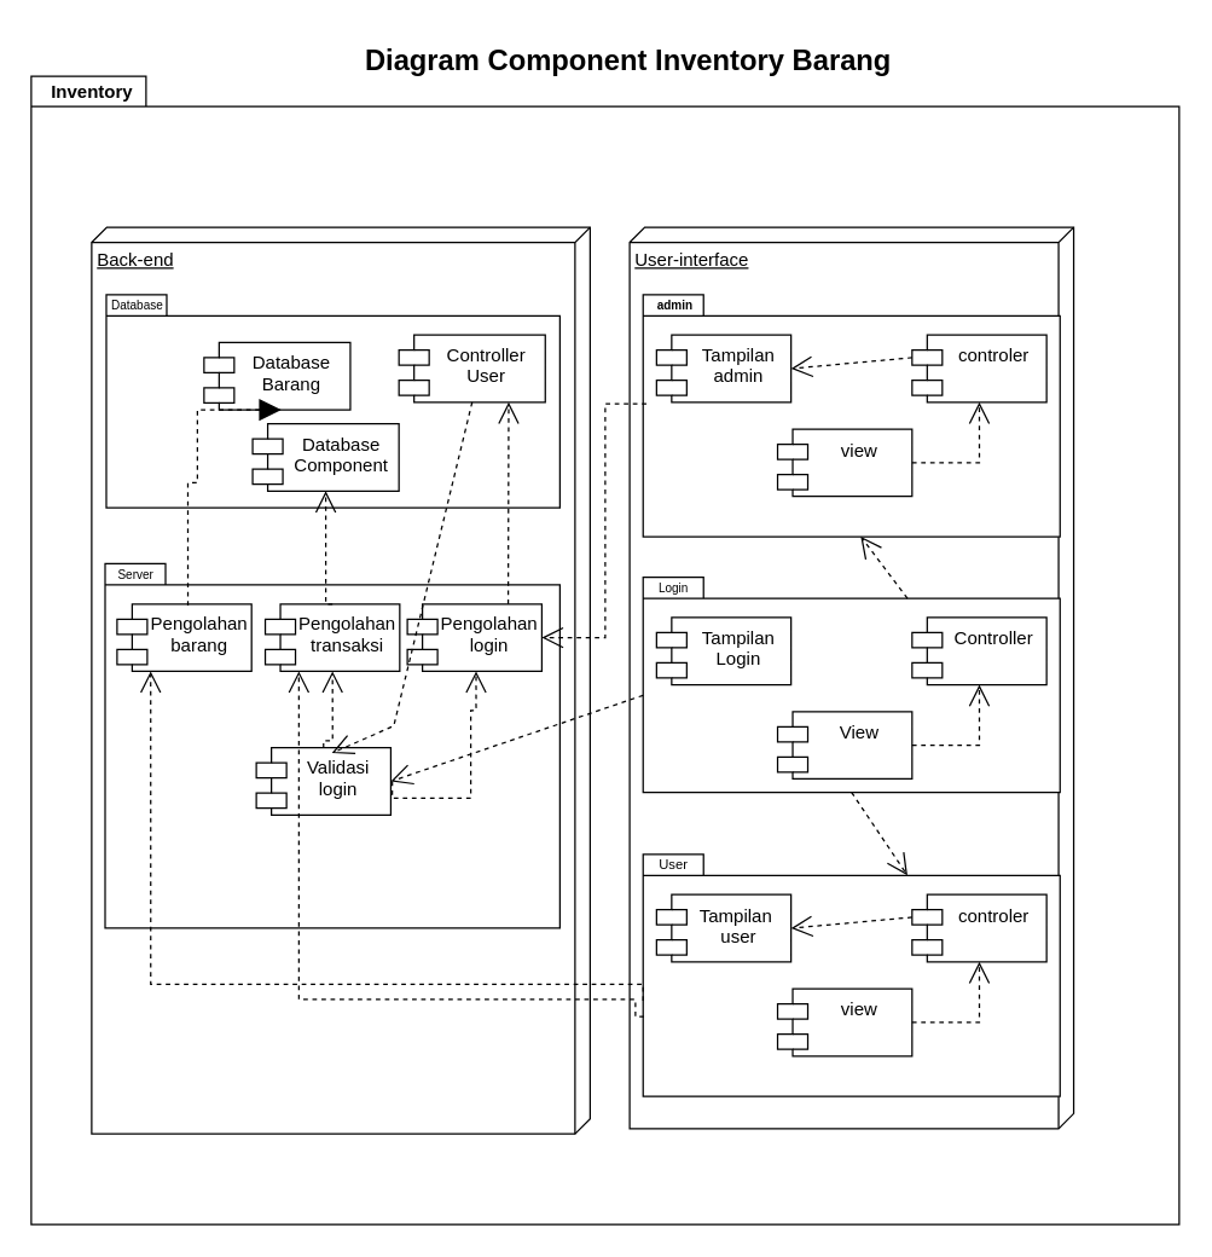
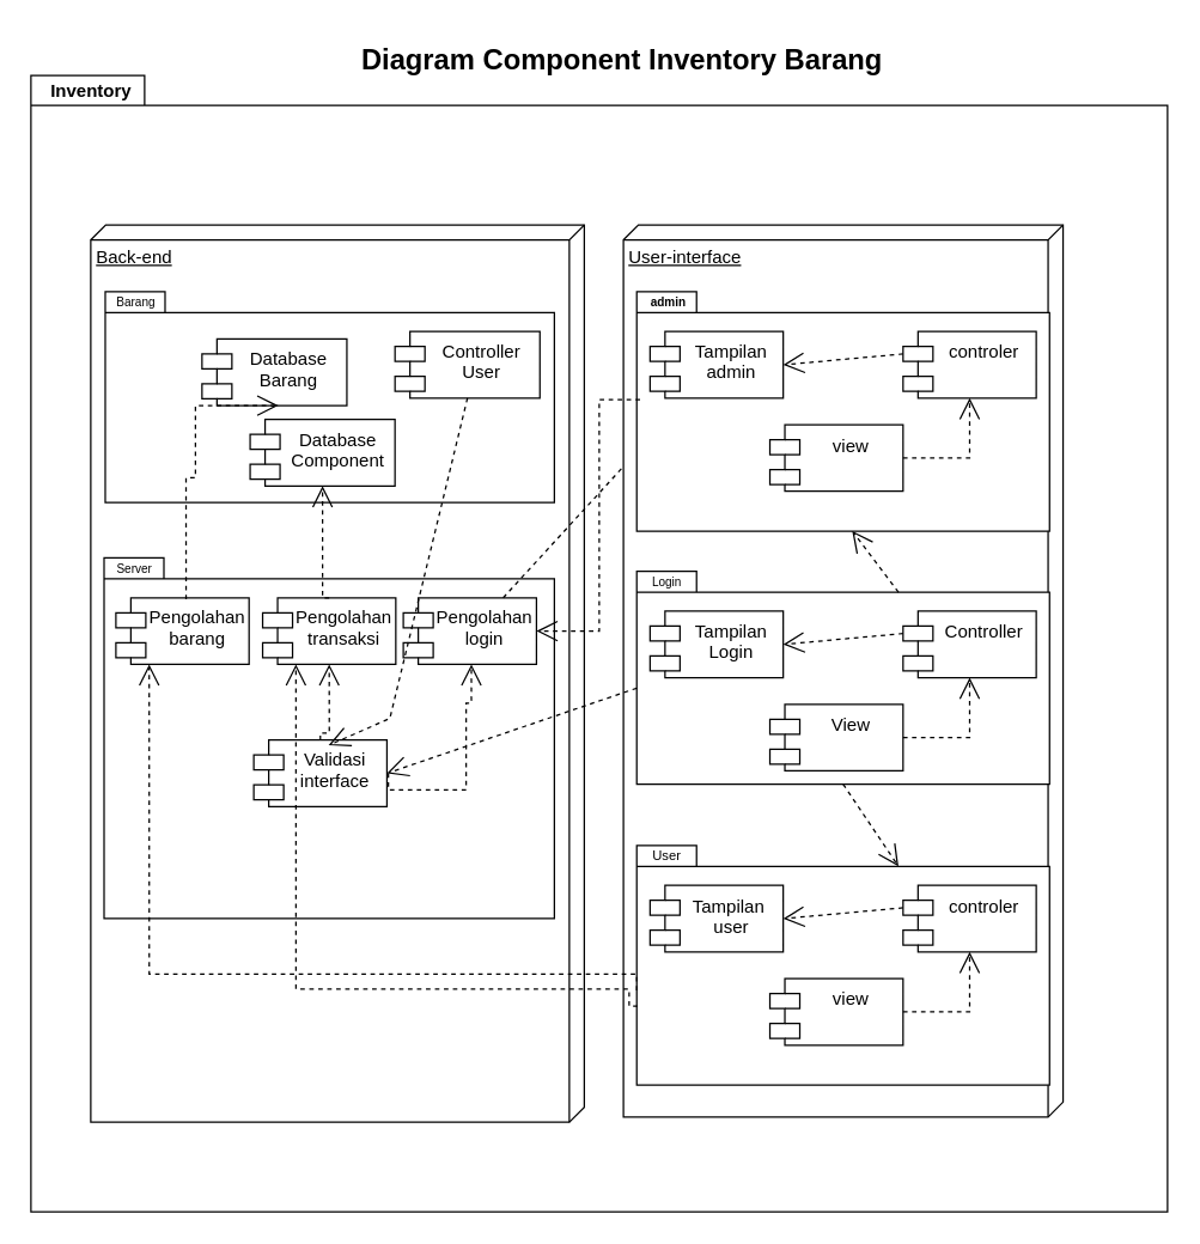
  <mxCell id="0" />
  <mxCell id="1" parent="0" />
  <mxCell id="2" value="" style="shape=folder;fontStyle=1;spacingTop=10;tabWidth=40;tabHeight=20;tabPosition=left;html=1;whiteSpace=wrap;" parent="1" vertex="1"><mxGeometry x="20" y="50" width="760" height="760" as="geometry" /></mxCell>
  <mxCell id="3" value="" style="group" parent="1" vertex="1" connectable="0"><mxGeometry x="60" y="150" width="650.14" height="600" as="geometry" /></mxCell>
  <mxCell id="4" value="Back-end" style="verticalAlign=top;align=left;spacingTop=8;spacingLeft=2;spacingRight=12;shape=cube;size=10;direction=south;fontStyle=4;html=1;whiteSpace=wrap;" parent="3" vertex="1"><mxGeometry width="330" height="600" as="geometry" /></mxCell>
  <mxCell id="5" value="" style="group" parent="3" vertex="1" connectable="0"><mxGeometry y="35.62" width="310" height="150" as="geometry" /></mxCell>
  <mxCell id="6" value="" style="shape=folder;fontStyle=1;spacingTop=10;tabWidth=40;tabHeight=14;tabPosition=left;html=1;whiteSpace=wrap;" parent="5" vertex="1"><mxGeometry x="9.69" y="8.9" width="300.31" height="141.1" as="geometry" /></mxCell>
- <mxCell id="7" value="&lt;font style=&quot;font-size: 8px;&quot;&gt;Database&lt;/font&gt;" style="text;html=1;align=center;verticalAlign=middle;resizable=0;points=[];autosize=1;strokeColor=none;fillColor=none;" parent="5" vertex="1"><mxGeometry width="60" height="30" as="geometry" /></mxCell>
+ <mxCell id="7" value="&lt;font style=&quot;font-size: 8px;&quot;&gt;Barang&lt;/font&gt;" style="text;html=1;align=center;verticalAlign=middle;resizable=0;points=[];autosize=1;strokeColor=none;fillColor=none;" parent="5" vertex="1"><mxGeometry width="60" height="30" as="geometry" /></mxCell>
  <mxCell id="8" value="Database Barang" style="shape=module;align=left;spacingLeft=20;align=center;verticalAlign=top;whiteSpace=wrap;html=1;" parent="5" vertex="1"><mxGeometry x="74.375" y="40.618" width="96.875" height="44.523" as="geometry" /></mxCell>
  <mxCell id="9" value="Controller User" style="shape=module;align=left;spacingLeft=20;align=center;verticalAlign=top;whiteSpace=wrap;html=1;" parent="5" vertex="1"><mxGeometry x="203.438" y="35.618" width="96.875" height="44.523" as="geometry" /></mxCell>
  <mxCell id="10" value="Database Component" style="shape=module;align=left;spacingLeft=20;align=center;verticalAlign=top;whiteSpace=wrap;html=1;" parent="5" vertex="1"><mxGeometry x="106.557" y="94.378" width="96.875" height="44.523" as="geometry" /></mxCell>
  <mxCell id="11" value="" style="group" parent="3" vertex="1" connectable="0"><mxGeometry y="213.704" width="310" height="250" as="geometry" /></mxCell>
  <mxCell id="12" value="" style="shape=folder;fontStyle=1;spacingTop=10;tabWidth=40;tabHeight=14;tabPosition=left;html=1;whiteSpace=wrap;" parent="11" vertex="1"><mxGeometry x="8.9" y="8.9" width="301.1" height="241.1" as="geometry" /></mxCell>
  <mxCell id="13" value="&lt;font style=&quot;font-size: 8px;&quot;&gt;Server&lt;/font&gt;" style="text;html=1;align=center;verticalAlign=middle;resizable=0;points=[];autosize=1;strokeColor=none;fillColor=none;" parent="11" vertex="1"><mxGeometry x="4.452" width="50" height="30" as="geometry" /></mxCell>
  <mxCell id="14" value="Pengolahan barang" style="shape=module;align=left;spacingLeft=20;align=center;verticalAlign=top;whiteSpace=wrap;html=1;" parent="11" vertex="1"><mxGeometry x="16.809" y="35.617" width="89.043" height="44.522" as="geometry" /></mxCell>
- <mxCell id="15" value="Validasi login" style="shape=module;align=left;spacingLeft=20;align=center;verticalAlign=top;whiteSpace=wrap;html=1;" parent="11" vertex="1"><mxGeometry x="108.998" y="130.738" width="89.043" height="44.522" as="geometry" /></mxCell>
+ <mxCell id="15" value="Validasi interface" style="shape=module;align=left;spacingLeft=20;align=center;verticalAlign=top;whiteSpace=wrap;html=1;" parent="11" vertex="1"><mxGeometry x="108.998" y="130.738" width="89.043" height="44.522" as="geometry" /></mxCell>
  <mxCell id="16" value="Pengolahan login" style="shape=module;align=left;spacingLeft=20;align=center;verticalAlign=top;whiteSpace=wrap;html=1;" parent="11" vertex="1"><mxGeometry x="208.991" y="35.617" width="89.043" height="44.522" as="geometry" /></mxCell>
  <mxCell id="17" value="Pengolahan transaksi" style="shape=module;align=left;spacingLeft=20;align=center;verticalAlign=top;whiteSpace=wrap;html=1;" parent="11" vertex="1"><mxGeometry x="114.931" y="35.617" width="89.043" height="44.522" as="geometry" /></mxCell>
  <mxCell id="18" value="" style="endArrow=open;endSize=12;dashed=1;html=1;rounded=0;entryX=0.5;entryY=1;entryDx=0;entryDy=0;exitX=1;exitY=0.5;exitDx=0;exitDy=0;edgeStyle=orthogonalEdgeStyle;" parent="11" edge="1"><mxGeometry width="160" relative="1" as="geometry"><mxPoint x="199.041" y="152.998" as="sourcePoint" /><mxPoint x="254.512" y="80.139" as="targetPoint" /><Array as="points"><mxPoint x="199" y="164" /><mxPoint x="251" y="164" /><mxPoint x="251" y="106" /><mxPoint x="255" y="106" /></Array></mxGeometry></mxCell>
  <mxCell id="19" value="" style="endArrow=open;endSize=12;dashed=1;html=1;rounded=0;entryX=0.5;entryY=1;entryDx=0;entryDy=0;exitX=0.5;exitY=0;exitDx=0;exitDy=0;edgeStyle=orthogonalEdgeStyle;" parent="11" source="15" target="17" edge="1"><mxGeometry width="160" relative="1" as="geometry"><mxPoint x="129" y="164" as="sourcePoint" /><mxPoint x="71" y="90" as="targetPoint" /><Array as="points"><mxPoint x="153" y="126" /><mxPoint x="160" y="126" /><mxPoint x="160" y="80" /></Array></mxGeometry></mxCell>
- <mxCell id="20" value="" style="endArrow=block;endSize=12;dashed=1;html=1;rounded=0;entryX=0.527;entryY=1;entryDx=0;entryDy=0;exitX=0.527;exitY=0.02;exitDx=0;exitDy=0;exitPerimeter=0;edgeStyle=orthogonalEdgeStyle;entryPerimeter=0;" parent="3" source="14" target="8" edge="1"><mxGeometry width="160" relative="1" as="geometry"><mxPoint x="106.852" y="169.182" as="sourcePoint" /><mxPoint x="61.44" y="128.222" as="targetPoint" /><Array as="points"><mxPoint x="64" y="169" /><mxPoint x="70" y="169" /></Array></mxGeometry></mxCell>
- <mxCell id="21" value="" style="endArrow=open;endSize=12;dashed=1;html=1;rounded=0;entryX=0.75;entryY=1;entryDx=0;entryDy=0;exitX=0.75;exitY=0;exitDx=0;exitDy=0;" parent="3" source="16" target="9" edge="1"><mxGeometry width="160" relative="1" as="geometry"><mxPoint x="106.852" y="320.556" as="sourcePoint" /><mxPoint x="249.321" y="320.556" as="targetPoint" /></mxGeometry></mxCell>
+ <mxCell id="20" value="" style="endArrow=open;endSize=12;dashed=1;html=1;rounded=0;entryX=0.527;entryY=1;entryDx=0;entryDy=0;exitX=0.527;exitY=0.02;exitDx=0;exitDy=0;exitPerimeter=0;edgeStyle=orthogonalEdgeStyle;entryPerimeter=0;" parent="3" source="14" target="8" edge="1"><mxGeometry width="160" relative="1" as="geometry"><mxPoint x="106.852" y="169.182" as="sourcePoint" /><mxPoint x="61.44" y="128.222" as="targetPoint" /><Array as="points"><mxPoint x="64" y="169" /><mxPoint x="70" y="169" /></Array></mxGeometry></mxCell>
+ <mxCell id="21" value="" style="endArrow=open;endSize=12;dashed=1;html=1;rounded=0;exitX=0.75;exitY=0;exitDx=0;exitDy=0;" parent="3" source="16" target="26" edge="1"><mxGeometry width="160" relative="1" as="geometry"><mxPoint x="106.852" y="320.556" as="sourcePoint" /><mxPoint x="249.321" y="320.556" as="targetPoint" /></mxGeometry></mxCell>
  <mxCell id="22" value="User-interface" style="verticalAlign=top;align=left;spacingTop=8;spacingLeft=2;spacingRight=12;shape=cube;size=10;direction=south;fontStyle=4;html=1;whiteSpace=wrap;" parent="3" vertex="1"><mxGeometry x="356.173" width="293.967" height="596.59" as="geometry" /></mxCell>
  <mxCell id="23" value="" style="group" parent="3" vertex="1" connectable="0"><mxGeometry x="356.173" y="35.617" width="284.938" height="169.182" as="geometry" /></mxCell>
  <mxCell id="24" value="" style="shape=folder;fontStyle=1;spacingTop=10;tabWidth=40;tabHeight=14;tabPosition=left;html=1;whiteSpace=wrap;" parent="23" vertex="1"><mxGeometry x="8.904" y="8.904" width="276.034" height="160.278" as="geometry" /></mxCell>
  <mxCell id="25" value="&lt;font style=&quot;&quot; size=&quot;1&quot;&gt;&lt;span style=&quot;font-size: 8px;&quot;&gt;admin&lt;/span&gt;&lt;/font&gt;" style="text;html=1;align=center;verticalAlign=middle;resizable=0;points=[];autosize=1;strokeColor=none;fillColor=none;fontStyle=1" parent="23" vertex="1"><mxGeometry x="4.452" width="50" height="30" as="geometry" /></mxCell>
  <mxCell id="26" value="Tampilan admin" style="shape=module;align=left;spacingLeft=20;align=center;verticalAlign=top;whiteSpace=wrap;html=1;" parent="23" vertex="1"><mxGeometry x="17.809" y="35.617" width="89.043" height="44.522" as="geometry" /></mxCell>
  <mxCell id="27" value="controler" style="shape=module;align=left;spacingLeft=20;align=center;verticalAlign=top;whiteSpace=wrap;html=1;" parent="23" vertex="1"><mxGeometry x="186.991" y="35.617" width="89.043" height="44.522" as="geometry" /></mxCell>
  <mxCell id="28" value="view" style="shape=module;align=left;spacingLeft=20;align=center;verticalAlign=top;whiteSpace=wrap;html=1;" parent="23" vertex="1"><mxGeometry x="97.948" y="97.948" width="89.043" height="44.522" as="geometry" /></mxCell>
  <mxCell id="29" value="" style="endArrow=open;endSize=12;dashed=1;html=1;rounded=0;entryX=0.5;entryY=1;entryDx=0;entryDy=0;exitX=1;exitY=0.5;exitDx=0;exitDy=0;edgeStyle=orthogonalEdgeStyle;" parent="23" source="28" target="27" edge="1"><mxGeometry width="160" relative="1" as="geometry"><mxPoint x="-89.043" y="240.417" as="sourcePoint" /><mxPoint x="53.426" y="240.417" as="targetPoint" /></mxGeometry></mxCell>
  <mxCell id="30" value="" style="endArrow=open;endSize=12;dashed=1;html=1;rounded=0;entryX=1;entryY=0.5;entryDx=0;entryDy=0;exitX=0;exitY=0;exitDx=0;exitDy=15;exitPerimeter=0;" parent="23" source="27" target="26" edge="1"><mxGeometry width="160" relative="1" as="geometry"><mxPoint x="-89.043" y="240.417" as="sourcePoint" /><mxPoint x="53.426" y="240.417" as="targetPoint" /></mxGeometry></mxCell>
  <mxCell id="31" value="" style="group" parent="3" vertex="1" connectable="0"><mxGeometry x="356.173" y="293.843" width="284.938" height="151.374" as="geometry" /></mxCell>
  <mxCell id="32" value="" style="shape=folder;fontStyle=1;spacingTop=10;tabWidth=40;tabHeight=14;tabPosition=left;html=1;whiteSpace=wrap;" parent="31" vertex="1"><mxGeometry x="8.904" y="-62.33" width="276.034" height="142.469" as="geometry" /></mxCell>
  <mxCell id="33" value="Tampilan Login" style="shape=module;align=left;spacingLeft=20;align=center;verticalAlign=top;whiteSpace=wrap;html=1;" parent="31" vertex="1"><mxGeometry x="17.809" y="-35.617" width="89.043" height="44.522" as="geometry" /></mxCell>
  <mxCell id="34" value="View" style="shape=module;align=left;spacingLeft=20;align=center;verticalAlign=top;whiteSpace=wrap;html=1;" parent="31" vertex="1"><mxGeometry x="97.948" y="26.713" width="89.043" height="44.522" as="geometry" /></mxCell>
  <mxCell id="35" value="Controller" style="shape=module;align=left;spacingLeft=20;align=center;verticalAlign=top;whiteSpace=wrap;html=1;" parent="31" vertex="1"><mxGeometry x="186.991" y="-35.617" width="89.043" height="44.522" as="geometry" /></mxCell>
  <mxCell id="36" value="" style="endArrow=open;endSize=12;dashed=1;html=1;rounded=0;entryX=0.5;entryY=1;entryDx=0;entryDy=0;exitX=1;exitY=0.5;exitDx=0;exitDy=0;edgeStyle=orthogonalEdgeStyle;" parent="31" source="34" target="35" edge="1"><mxGeometry width="160" relative="1" as="geometry"><mxPoint x="80.139" y="8.904" as="sourcePoint" /><mxPoint x="26.713" y="48.974" as="targetPoint" /><Array as="points"><mxPoint x="231.512" y="48.974" /></Array></mxGeometry></mxCell>
+ <mxCell id="37" value="" style="endArrow=open;endSize=12;dashed=1;html=1;rounded=0;entryX=1;entryY=0.5;entryDx=0;entryDy=0;exitX=0;exitY=0;exitDx=0;exitDy=15;exitPerimeter=0;" parent="31" source="35" target="33" edge="1"><mxGeometry width="160" relative="1" as="geometry"><mxPoint x="195.895" y="170.073" as="sourcePoint" /><mxPoint x="115.756" y="178.977" as="targetPoint" /></mxGeometry></mxCell>
  <mxCell id="38" value="" style="endArrow=open;endSize=12;dashed=1;html=1;rounded=0;entryX=1;entryY=0.5;entryDx=0;entryDy=0;exitX=0.008;exitY=0.451;exitDx=0;exitDy=0;exitPerimeter=0;edgeStyle=orthogonalEdgeStyle;" parent="3" source="24" target="16" edge="1"><mxGeometry width="160" relative="1" as="geometry"><mxPoint x="302.747" y="320.556" as="sourcePoint" /><mxPoint x="445.216" y="320.556" as="targetPoint" /><Array as="points"><mxPoint x="340" y="117" /><mxPoint x="340" y="272" /></Array></mxGeometry></mxCell>
  <mxCell id="39" value="&lt;font style=&quot;font-size: 8px;&quot;&gt;Login&lt;/font&gt;" style="text;html=1;align=center;verticalAlign=middle;resizable=0;points=[];autosize=1;strokeColor=none;fillColor=none;fontStyle=0" parent="3" vertex="1"><mxGeometry x="365.077" y="222.608" width="40" height="30" as="geometry" /></mxCell>
  <mxCell id="40" value="" style="endArrow=open;endSize=12;dashed=1;html=1;rounded=0;entryX=0.522;entryY=0.999;entryDx=0;entryDy=0;entryPerimeter=0;exitX=0;exitY=0;exitDx=175;exitDy=14;exitPerimeter=0;" parent="3" source="32" target="24" edge="1"><mxGeometry width="160" relative="1" as="geometry"><mxPoint x="373.981" y="315.213" as="sourcePoint" /><mxPoint x="195.895" y="342.817" as="targetPoint" /></mxGeometry></mxCell>
  <mxCell id="41" value="" style="shape=folder;fontStyle=1;spacingTop=10;tabWidth=40;tabHeight=14;tabPosition=left;html=1;whiteSpace=wrap;" parent="3" vertex="1"><mxGeometry x="365.077" y="414.942" width="276.034" height="160.278" as="geometry" /></mxCell>
  <mxCell id="42" value="Tampilan&amp;nbsp; user" style="shape=module;align=left;spacingLeft=20;align=center;verticalAlign=top;whiteSpace=wrap;html=1;" parent="3" vertex="1"><mxGeometry x="373.981" y="441.655" width="89.043" height="44.522" as="geometry" /></mxCell>
  <mxCell id="43" value="controler" style="shape=module;align=left;spacingLeft=20;align=center;verticalAlign=top;whiteSpace=wrap;html=1;" parent="3" vertex="1"><mxGeometry x="543.164" y="441.655" width="89.043" height="44.522" as="geometry" /></mxCell>
  <mxCell id="44" value="view" style="shape=module;align=left;spacingLeft=20;align=center;verticalAlign=top;whiteSpace=wrap;html=1;" parent="3" vertex="1"><mxGeometry x="454.12" y="503.985" width="89.043" height="44.522" as="geometry" /></mxCell>
  <mxCell id="45" value="" style="endArrow=open;endSize=12;dashed=1;html=1;rounded=0;entryX=0.5;entryY=1;entryDx=0;entryDy=0;exitX=1;exitY=0.5;exitDx=0;exitDy=0;edgeStyle=orthogonalEdgeStyle;" parent="3" source="44" target="43" edge="1"><mxGeometry width="160" relative="1" as="geometry"><mxPoint x="267.13" y="614.399" as="sourcePoint" /><mxPoint x="409.599" y="614.399" as="targetPoint" /></mxGeometry></mxCell>
  <mxCell id="46" value="" style="endArrow=open;endSize=12;dashed=1;html=1;rounded=0;entryX=1;entryY=0.5;entryDx=0;entryDy=0;exitX=0;exitY=0;exitDx=0;exitDy=15;exitPerimeter=0;" parent="3" source="43" target="42" edge="1"><mxGeometry width="160" relative="1" as="geometry"><mxPoint x="267.13" y="614.399" as="sourcePoint" /><mxPoint x="409.599" y="614.399" as="targetPoint" /></mxGeometry></mxCell>
  <mxCell id="47" value="&lt;font style=&quot;font-size: 9px;&quot;&gt;User&lt;/font&gt;" style="text;html=1;align=center;verticalAlign=middle;resizable=0;points=[];autosize=1;strokeColor=none;fillColor=none;fontSize=4;fontStyle=0" parent="3" vertex="1"><mxGeometry x="365.077" y="412.27" width="40" height="20" as="geometry" /></mxCell>
  <mxCell id="48" value="" style="endArrow=open;endSize=12;dashed=1;html=1;rounded=0;entryX=0.25;entryY=1;entryDx=0;entryDy=0;exitX=0;exitY=0;exitDx=0;exitDy=97;exitPerimeter=0;edgeStyle=orthogonalEdgeStyle;" parent="3" source="41" target="14" edge="1"><mxGeometry width="160" relative="1" as="geometry"><mxPoint x="605.494" y="498.642" as="sourcePoint" /><mxPoint x="747.963" y="498.642" as="targetPoint" /><Array as="points"><mxPoint x="365" y="501" /><mxPoint x="39" y="501" /></Array></mxGeometry></mxCell>
  <mxCell id="49" value="" style="endArrow=open;endSize=12;dashed=1;html=1;rounded=0;entryX=0;entryY=0;entryDx=175;entryDy=14;entryPerimeter=0;exitX=0.5;exitY=1;exitDx=0;exitDy=0;exitPerimeter=0;" parent="3" source="32" target="41" edge="1"><mxGeometry width="160" relative="1" as="geometry"><mxPoint x="471.929" y="249.321" as="sourcePoint" /><mxPoint x="614.398" y="249.321" as="targetPoint" /></mxGeometry></mxCell>
  <mxCell id="50" value="" style="endArrow=open;endSize=12;dashed=1;html=1;rounded=0;entryX=1;entryY=0.5;entryDx=0;entryDy=0;exitX=0;exitY=0;exitDx=0;exitDy=78.235;exitPerimeter=0;" parent="3" source="32" target="15" edge="1"><mxGeometry width="160" relative="1" as="geometry"><mxPoint x="363" y="339.844" as="sourcePoint" /><mxPoint x="284" y="293.844" as="targetPoint" /></mxGeometry></mxCell>
  <mxCell id="51" value="" style="endArrow=open;endSize=12;dashed=1;html=1;rounded=0;entryX=0.562;entryY=0.08;entryDx=0;entryDy=0;exitX=0.5;exitY=1;exitDx=0;exitDy=0;entryPerimeter=0;" parent="3" source="9" target="15" edge="1"><mxGeometry width="160" relative="1" as="geometry"><mxPoint x="286" y="259" as="sourcePoint" /><mxPoint x="286" y="126" as="targetPoint" /><Array as="points"><mxPoint x="200" y="330" /></Array></mxGeometry></mxCell>
  <mxCell id="52" value="" style="endArrow=open;endSize=12;dashed=1;html=1;rounded=0;entryX=0.5;entryY=1;entryDx=0;entryDy=0;exitX=0.5;exitY=0;exitDx=0;exitDy=0;edgeStyle=orthogonalEdgeStyle;" parent="3" source="17" target="10" edge="1"><mxGeometry width="160" relative="1" as="geometry"><mxPoint x="110" y="463.7" as="sourcePoint" /><mxPoint x="111" y="329.7" as="targetPoint" /><Array as="points"><mxPoint x="155" y="249" /></Array></mxGeometry></mxCell>
  <mxCell id="53" value="" style="endArrow=open;endSize=12;dashed=1;html=1;rounded=0;entryX=0.25;entryY=1;entryDx=0;entryDy=0;exitX=0.002;exitY=0.671;exitDx=0;exitDy=0;exitPerimeter=0;edgeStyle=orthogonalEdgeStyle;" parent="3" source="41" target="17" edge="1"><mxGeometry width="160" relative="1" as="geometry"><mxPoint x="375" y="522" as="sourcePoint" /><mxPoint x="49" y="304" as="targetPoint" /><Array as="points"><mxPoint x="360" y="523" /><mxPoint x="360" y="511" /><mxPoint x="137" y="511" /></Array></mxGeometry></mxCell>
  <mxCell id="54" value="&lt;b&gt;Inventory&lt;/b&gt;" style="text;html=1;align=center;verticalAlign=middle;resizable=0;points=[];autosize=1;strokeColor=none;fillColor=none;" parent="1" vertex="1"><mxGeometry x="20" y="46" width="80" height="30" as="geometry" /></mxCell>
  <mxCell id="55" value="&lt;b&gt;&lt;font style=&quot;font-size: 19px;&quot;&gt;Diagram Component Inventory Barang&lt;/font&gt;&lt;/b&gt;" style="text;html=1;align=center;verticalAlign=middle;resizable=0;points=[];autosize=1;strokeColor=none;fillColor=none;" vertex="1" parent="1"><mxGeometry x="230" y="20" width="370" height="40" as="geometry" /></mxCell>
